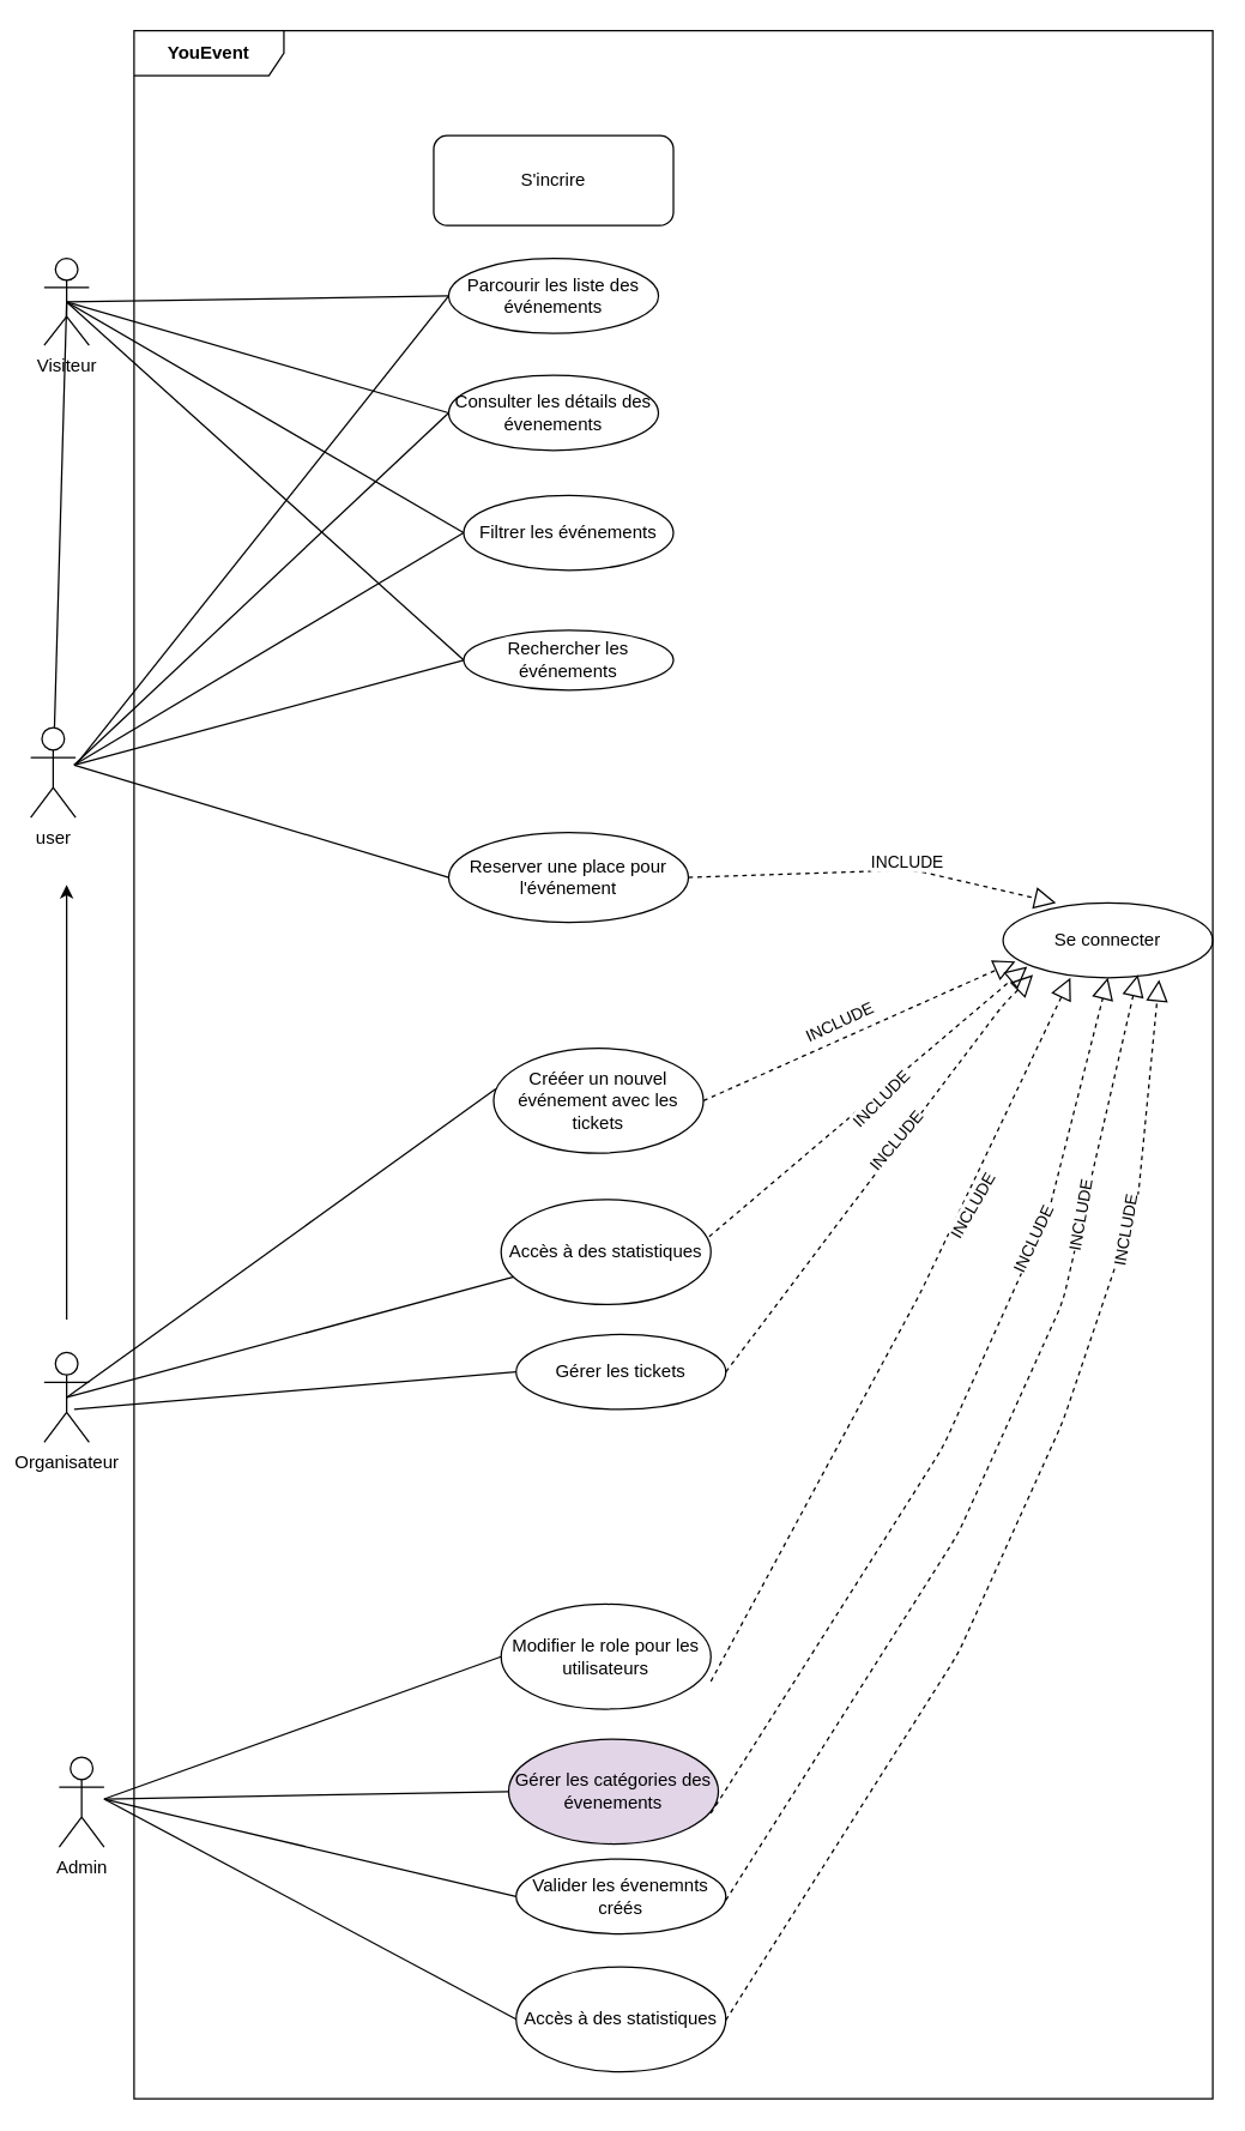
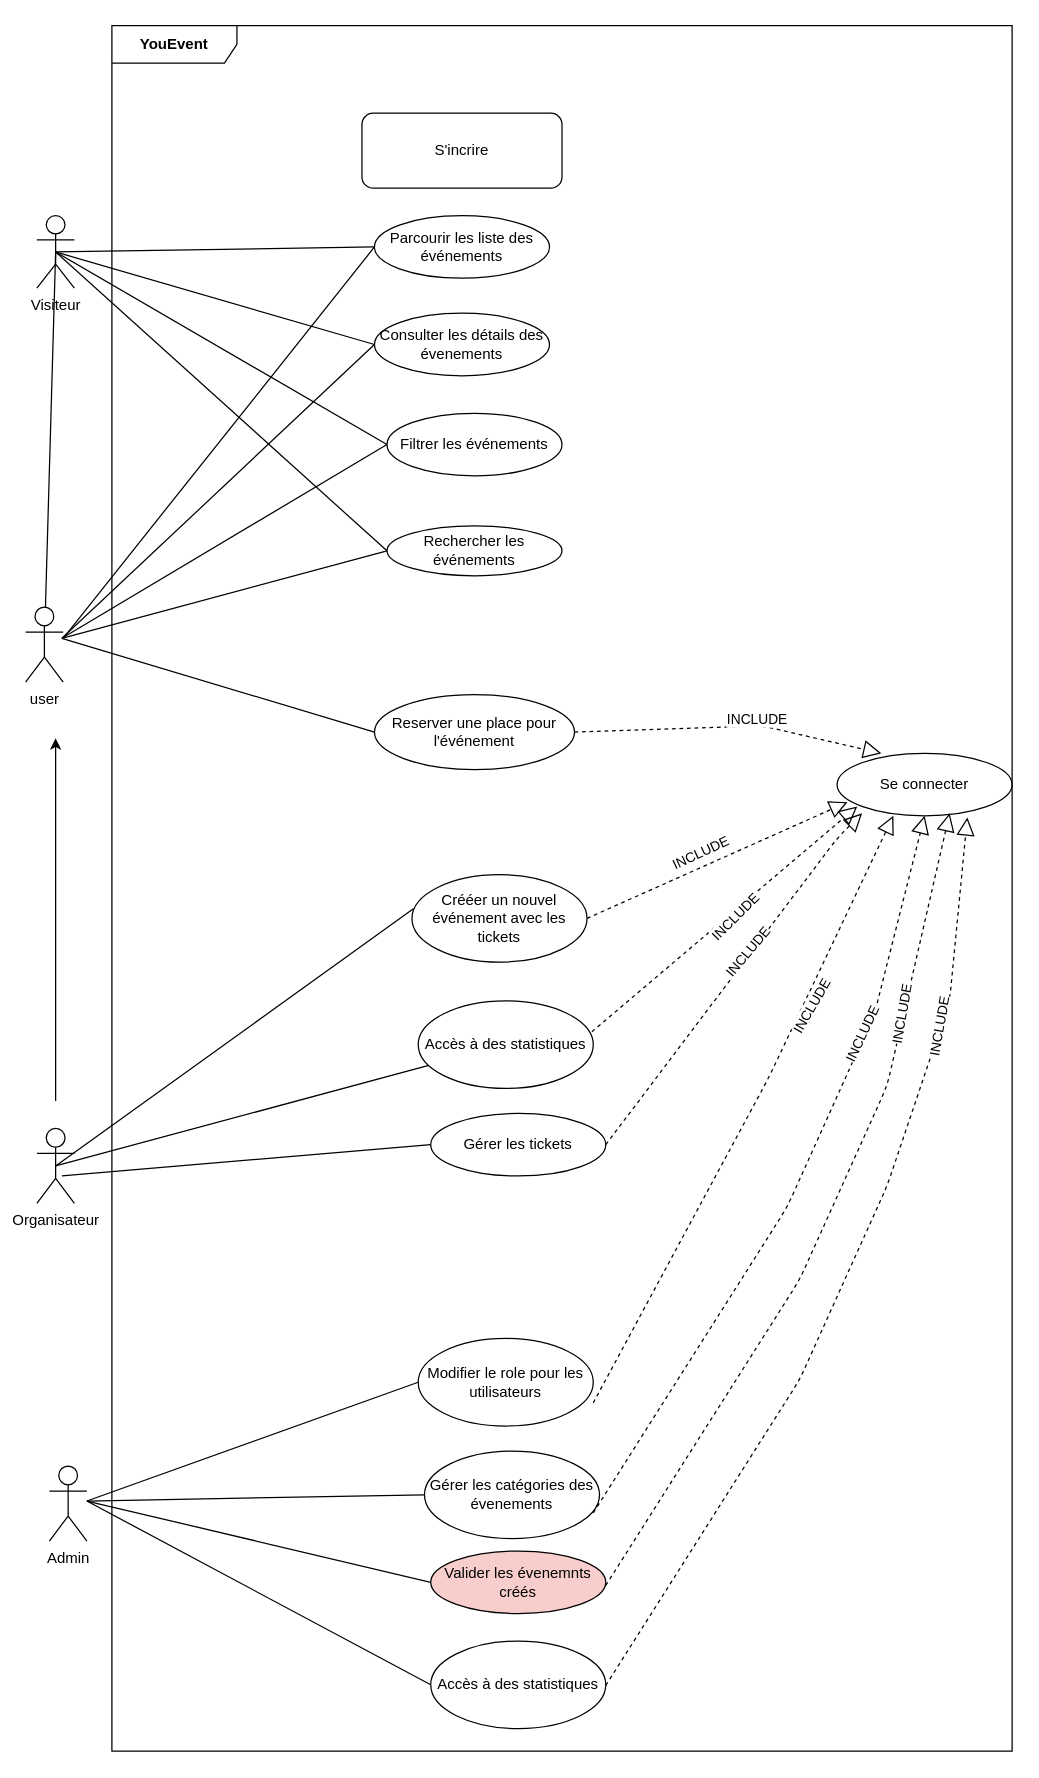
  <mxCell id="0" />
  <mxCell id="1" parent="0" />
  <mxCell id="2" value="Visiteur" style="shape=umlActor;verticalLabelPosition=bottom;verticalAlign=top;html=1;" vertex="1" parent="1"><mxGeometry x="29" y="172" width="30" height="58" as="geometry" /></mxCell>
  <mxCell id="3" value="Parcourir les liste des événements" style="ellipse;whiteSpace=wrap;html=1;" vertex="1" parent="1"><mxGeometry x="299" y="172" width="140" height="50" as="geometry" /></mxCell>
  <mxCell id="4" value="Consulter les détails des évenements" style="ellipse;whiteSpace=wrap;html=1;" vertex="1" parent="1"><mxGeometry x="299" y="250" width="140" height="50" as="geometry" /></mxCell>
  <mxCell id="5" value="Gérer les tickets" style="ellipse;whiteSpace=wrap;html=1;" vertex="1" parent="1"><mxGeometry x="344" y="890" width="140" height="50" as="geometry" /></mxCell>
  <mxCell id="6" value="Filtrer les événements" style="ellipse;whiteSpace=wrap;html=1;" vertex="1" parent="1"><mxGeometry x="309" y="330" width="140" height="50" as="geometry" /></mxCell>
  <mxCell id="7" value="Se connecter" style="ellipse;whiteSpace=wrap;html=1;" vertex="1" parent="1"><mxGeometry x="669" y="602" width="140" height="50" as="geometry" /></mxCell>
  <mxCell id="8" value="user" style="shape=umlActor;verticalLabelPosition=bottom;verticalAlign=top;html=1;" vertex="1" parent="1"><mxGeometry x="20" y="485" width="30" height="60" as="geometry" /></mxCell>
  <mxCell id="9" value="Rechercher les événements" style="ellipse;whiteSpace=wrap;html=1;" vertex="1" parent="1"><mxGeometry x="309" y="420" width="140" height="40" as="geometry" /></mxCell>
  <mxCell id="10" value="Reserver une place pour l'événement" style="ellipse;whiteSpace=wrap;html=1;" vertex="1" parent="1"><mxGeometry x="299" y="555" width="160" height="60" as="geometry" /></mxCell>
  <mxCell id="11" value="Organisateur" style="shape=umlActor;verticalLabelPosition=bottom;verticalAlign=top;html=1;" vertex="1" parent="1"><mxGeometry x="29" y="902" width="30" height="60" as="geometry" /></mxCell>
  <mxCell id="12" value="Crééer un nouvel événement avec les tickets" style="ellipse;whiteSpace=wrap;html=1;" vertex="1" parent="1"><mxGeometry x="329" y="699" width="140" height="70" as="geometry" /></mxCell>
  <mxCell id="13" value="Accès à des statistiques" style="ellipse;whiteSpace=wrap;html=1;" vertex="1" parent="1"><mxGeometry x="334" y="800" width="140" height="70" as="geometry" /></mxCell>
  <mxCell id="14" value="" style="endArrow=none;html=1;exitX=0.5;exitY=0.5;exitDx=0;exitDy=0;exitPerimeter=0;entryX=0.01;entryY=0.388;entryDx=0;entryDy=0;entryPerimeter=0;" edge="1" parent="1" source="11" target="12"><mxGeometry width="50" height="50" relative="1" as="geometry"><mxPoint x="89" y="962" as="sourcePoint" /><mxPoint x="139" y="912" as="targetPoint" /></mxGeometry></mxCell>
  <mxCell id="15" value="" style="endArrow=none;html=1;exitX=0.5;exitY=0.5;exitDx=0;exitDy=0;exitPerimeter=0;" edge="1" parent="1" source="11" target="13"><mxGeometry width="50" height="50" relative="1" as="geometry"><mxPoint x="54" y="1142" as="sourcePoint" /><mxPoint x="355.4" y="1049.16" as="targetPoint" /></mxGeometry></mxCell>
  <mxCell id="16" value="" style="endArrow=none;html=1;entryX=0;entryY=0.5;entryDx=0;entryDy=0;exitX=0.5;exitY=0.5;exitDx=0;exitDy=0;exitPerimeter=0;" edge="1" parent="1" source="2" target="9"><mxGeometry width="50" height="50" relative="1" as="geometry"><mxPoint x="89" y="612" as="sourcePoint" /><mxPoint x="139" y="562" as="targetPoint" /></mxGeometry></mxCell>
  <mxCell id="17" value="" style="endArrow=none;html=1;entryX=0;entryY=0.5;entryDx=0;entryDy=0;" edge="1" parent="1" target="10"><mxGeometry width="50" height="50" relative="1" as="geometry"><mxPoint x="49" y="510" as="sourcePoint" /><mxPoint x="339" y="452" as="targetPoint" /></mxGeometry></mxCell>
  <mxCell id="18" value="" style="endArrow=none;html=1;entryX=0;entryY=0.5;entryDx=0;entryDy=0;exitX=0.5;exitY=0.5;exitDx=0;exitDy=0;exitPerimeter=0;" edge="1" parent="1" source="2" target="3"><mxGeometry width="50" height="50" relative="1" as="geometry"><mxPoint x="89" y="262" as="sourcePoint" /><mxPoint x="139" y="212" as="targetPoint" /></mxGeometry></mxCell>
  <mxCell id="19" value="" style="endArrow=none;html=1;exitX=0.5;exitY=0.5;exitDx=0;exitDy=0;exitPerimeter=0;entryX=0;entryY=0.5;entryDx=0;entryDy=0;" edge="1" parent="1" source="2" target="4"><mxGeometry width="50" height="50" relative="1" as="geometry"><mxPoint x="54" y="212" as="sourcePoint" /><mxPoint x="339" y="97" as="targetPoint" /></mxGeometry></mxCell>
  <mxCell id="20" value="" style="endArrow=none;html=1;entryX=0;entryY=0.5;entryDx=0;entryDy=0;" edge="1" parent="1" target="5"><mxGeometry width="50" height="50" relative="1" as="geometry"><mxPoint x="49" y="940" as="sourcePoint" /><mxPoint x="344.644" y="166.835" as="targetPoint" /></mxGeometry></mxCell>
  <mxCell id="21" value="" style="endArrow=none;html=1;entryX=0;entryY=0.5;entryDx=0;entryDy=0;exitX=0.5;exitY=0.5;exitDx=0;exitDy=0;exitPerimeter=0;" edge="1" parent="1" source="2" target="6"><mxGeometry width="50" height="50" relative="1" as="geometry"><mxPoint x="49" y="512" as="sourcePoint" /><mxPoint x="350.84" y="283.088" as="targetPoint" /></mxGeometry></mxCell>
  <mxCell id="22" value="" style="endArrow=block;dashed=1;endFill=0;endSize=12;html=1;exitX=1;exitY=0.5;exitDx=0;exitDy=0;" edge="1" parent="1" source="5"><mxGeometry width="160" relative="1" as="geometry"><mxPoint x="479" y="162" as="sourcePoint" /><mxPoint x="689" y="650" as="targetPoint" /><Array as="points"><mxPoint x="669" y="670" /></Array></mxGeometry></mxCell>
  <mxCell id="23" value="" style="endArrow=block;dashed=1;endFill=0;endSize=12;html=1;exitX=1;exitY=0.5;exitDx=0;exitDy=0;" edge="1" parent="1" source="10"><mxGeometry width="160" relative="1" as="geometry"><mxPoint x="484" y="487.6" as="sourcePoint" /><mxPoint x="704.33" y="602.002" as="targetPoint" /><Array as="points"><mxPoint x="609" y="580" /></Array></mxGeometry></mxCell>
  <mxCell id="24" value="" style="endArrow=block;dashed=1;endFill=0;endSize=12;html=1;exitX=1;exitY=0.5;exitDx=0;exitDy=0;entryX=0.059;entryY=0.781;entryDx=0;entryDy=0;entryPerimeter=0;" edge="1" parent="1" source="12" target="7"><mxGeometry width="160" relative="1" as="geometry"><mxPoint x="484" y="917" as="sourcePoint" /><mxPoint x="729" y="662" as="targetPoint" /></mxGeometry></mxCell>
  <mxCell id="25" value="" style="endArrow=block;dashed=1;endFill=0;endSize=12;html=1;exitX=0.992;exitY=0.353;exitDx=0;exitDy=0;exitPerimeter=0;entryX=0.115;entryY=0.85;entryDx=0;entryDy=0;entryPerimeter=0;" edge="1" parent="1" source="13" target="7"><mxGeometry width="160" relative="1" as="geometry"><mxPoint x="494" y="1057" as="sourcePoint" /><mxPoint x="758.96" y="652" as="targetPoint" /></mxGeometry></mxCell>
  <mxCell id="26" value="" style="endArrow=classic;html=1;" edge="1" parent="1"><mxGeometry width="50" height="50" relative="1" as="geometry"><mxPoint x="44" y="880" as="sourcePoint" /><mxPoint x="44" y="590" as="targetPoint" /></mxGeometry></mxCell>
  <mxCell id="27" value="YouEvent" style="shape=umlFrame;whiteSpace=wrap;html=1;width=100;height=30;fontStyle=1" vertex="1" parent="1"><mxGeometry x="89" y="20" width="720" height="1380" as="geometry" /></mxCell>
  <mxCell id="28" value="Admin" style="shape=umlActor;verticalLabelPosition=bottom;verticalAlign=top;html=1;" vertex="1" parent="1"><mxGeometry x="39" y="1172" width="30" height="60" as="geometry" /></mxCell>
- <mxCell id="29" value="Valider les évenemnts créés" style="ellipse;whiteSpace=wrap;html=1;" vertex="1" parent="1"><mxGeometry x="344" y="1240" width="140" height="50" as="geometry" /></mxCell>
+ <mxCell id="29" value="Valider les évenemnts créés" style="ellipse;whiteSpace=wrap;html=1;fillColor=#f8cecc;" vertex="1" parent="1"><mxGeometry x="344" y="1240" width="140" height="50" as="geometry" /></mxCell>
  <mxCell id="30" value="Modifier le role pour les utilisateurs" style="ellipse;whiteSpace=wrap;html=1;" vertex="1" parent="1"><mxGeometry x="334" y="1070" width="140" height="70" as="geometry" /></mxCell>
- <mxCell id="31" value="Gérer les catégories des évenements" style="ellipse;whiteSpace=wrap;html=1;fillColor=#e1d5e7;" vertex="1" parent="1"><mxGeometry x="339" y="1160" width="140" height="70" as="geometry" /></mxCell>
+ <mxCell id="31" value="Gérer les catégories des évenements" style="ellipse;whiteSpace=wrap;html=1;" vertex="1" parent="1"><mxGeometry x="339" y="1160" width="140" height="70" as="geometry" /></mxCell>
  <mxCell id="32" value="Accès à des statistiques" style="ellipse;whiteSpace=wrap;html=1;" vertex="1" parent="1"><mxGeometry x="344" y="1312" width="140" height="70" as="geometry" /></mxCell>
  <mxCell id="33" value="" style="endArrow=none;html=1;entryX=0;entryY=0.5;entryDx=0;entryDy=0;" edge="1" parent="1" target="30"><mxGeometry width="50" height="50" relative="1" as="geometry"><mxPoint x="69" y="1200" as="sourcePoint" /><mxPoint x="355.4" y="1032" as="targetPoint" /></mxGeometry></mxCell>
  <mxCell id="34" value="" style="endArrow=none;html=1;entryX=0;entryY=0.5;entryDx=0;entryDy=0;" edge="1" parent="1" target="31"><mxGeometry width="50" height="50" relative="1" as="geometry"><mxPoint x="69" y="1200" as="sourcePoint" /><mxPoint x="349" y="1135" as="targetPoint" /></mxGeometry></mxCell>
  <mxCell id="35" value="" style="endArrow=none;html=1;entryX=0;entryY=0.5;entryDx=0;entryDy=0;" edge="1" parent="1" target="29"><mxGeometry width="50" height="50" relative="1" as="geometry"><mxPoint x="69" y="1200" as="sourcePoint" /><mxPoint x="349" y="1205" as="targetPoint" /></mxGeometry></mxCell>
  <mxCell id="36" value="" style="endArrow=none;html=1;entryX=0;entryY=0.5;entryDx=0;entryDy=0;" edge="1" parent="1" target="32"><mxGeometry width="50" height="50" relative="1" as="geometry"><mxPoint x="69" y="1200" as="sourcePoint" /><mxPoint x="339" y="1340" as="targetPoint" /></mxGeometry></mxCell>
  <mxCell id="37" value="" style="endArrow=block;dashed=1;endFill=0;endSize=12;html=1;exitX=1;exitY=0.5;exitDx=0;exitDy=0;" edge="1" parent="1"><mxGeometry width="160" relative="1" as="geometry"><mxPoint x="474" y="1121.5" as="sourcePoint" /><mxPoint x="714" y="652" as="targetPoint" /><Array as="points"><mxPoint x="614" y="862" /></Array></mxGeometry></mxCell>
  <mxCell id="38" value="" style="endArrow=block;dashed=1;endFill=0;endSize=12;html=1;exitX=1;exitY=0.5;exitDx=0;exitDy=0;entryX=0.5;entryY=1;entryDx=0;entryDy=0;" edge="1" parent="1" target="7"><mxGeometry width="160" relative="1" as="geometry"><mxPoint x="474" y="1209.5" as="sourcePoint" /><mxPoint x="714" y="740" as="targetPoint" /><Array as="points"><mxPoint x="629" y="965" /><mxPoint x="699" y="810" /></Array></mxGeometry></mxCell>
  <mxCell id="39" value="" style="endArrow=block;dashed=1;endFill=0;endSize=12;html=1;exitX=1;exitY=0.5;exitDx=0;exitDy=0;entryX=0.643;entryY=0.96;entryDx=0;entryDy=0;entryPerimeter=0;" edge="1" parent="1" target="7"><mxGeometry width="160" relative="1" as="geometry"><mxPoint x="484" y="1267.5" as="sourcePoint" /><mxPoint x="749" y="710" as="targetPoint" /><Array as="points"><mxPoint x="639" y="1023" /><mxPoint x="709" y="868" /></Array></mxGeometry></mxCell>
  <mxCell id="40" value="" style="endArrow=block;dashed=1;endFill=0;endSize=12;html=1;exitX=1;exitY=0.5;exitDx=0;exitDy=0;entryX=0.744;entryY=1.025;entryDx=0;entryDy=0;entryPerimeter=0;" edge="1" parent="1" target="7"><mxGeometry width="160" relative="1" as="geometry"><mxPoint x="484" y="1347.5" as="sourcePoint" /><mxPoint x="749" y="790" as="targetPoint" /><Array as="points"><mxPoint x="639" y="1103" /><mxPoint x="709" y="948" /><mxPoint x="759" y="800" /></Array></mxGeometry></mxCell>
  <mxCell id="41" value="INCLUDE" style="edgeLabel;html=1;align=center;verticalAlign=middle;resizable=0;points=[];rotation=0;" vertex="1" connectable="0" parent="1"><mxGeometry x="619.001" y="590.002" as="geometry"><mxPoint x="-14.83" y="-15.687" as="offset" /></mxGeometry></mxCell>
  <mxCell id="42" value="INCLUDE" style="edgeLabel;html=1;align=center;verticalAlign=middle;resizable=0;points=[];rotation=-25;" vertex="1" connectable="0" parent="1"><mxGeometry x="579.001" y="690.002" as="geometry"><mxPoint x="-14.83" y="-15.687" as="offset" /></mxGeometry></mxCell>
  <mxCell id="43" value="INCLUDE" style="edgeLabel;html=1;align=center;verticalAlign=middle;resizable=0;points=[];rotation=-45;" vertex="1" connectable="0" parent="1"><mxGeometry x="609.001" y="734.002" as="geometry"><mxPoint x="-14.83" y="-15.687" as="offset" /></mxGeometry></mxCell>
  <mxCell id="44" value="INCLUDE" style="edgeLabel;html=1;align=center;verticalAlign=middle;resizable=0;points=[];rotation=-50;" vertex="1" connectable="0" parent="1"><mxGeometry x="619.001" y="760.002" as="geometry"><mxPoint x="-14.83" y="-15.687" as="offset" /></mxGeometry></mxCell>
  <mxCell id="45" value="INCLUDE" style="edgeLabel;html=1;align=center;verticalAlign=middle;resizable=0;points=[];rotation=-60;" vertex="1" connectable="0" parent="1"><mxGeometry x="669.001" y="800.002" as="geometry"><mxPoint x="-14.83" y="-15.687" as="offset" /></mxGeometry></mxCell>
  <mxCell id="46" value="INCLUDE" style="edgeLabel;html=1;align=center;verticalAlign=middle;resizable=0;points=[];rotation=-65;" vertex="1" connectable="0" parent="1"><mxGeometry x="709.001" y="820.002" as="geometry"><mxPoint x="-14.83" y="-15.687" as="offset" /></mxGeometry></mxCell>
  <mxCell id="47" value="INCLUDE" style="edgeLabel;html=1;align=center;verticalAlign=middle;resizable=0;points=[];rotation=-80;" vertex="1" connectable="0" parent="1"><mxGeometry x="739.001" y="800.002" as="geometry"><mxPoint x="-14.83" y="-15.687" as="offset" /></mxGeometry></mxCell>
  <mxCell id="48" value="INCLUDE" style="edgeLabel;html=1;align=center;verticalAlign=middle;resizable=0;points=[];rotation=-80;" vertex="1" connectable="0" parent="1"><mxGeometry x="769.001" y="810.002" as="geometry"><mxPoint x="-14.83" y="-15.687" as="offset" /></mxGeometry></mxCell>
  <mxCell id="49" value="S'incrire" style="whiteSpace=wrap;html=1;rounded=1;" vertex="1" parent="1"><mxGeometry x="289" y="90" width="160" height="60" as="geometry" /></mxCell>
  <mxCell id="50" value="" style="endArrow=none;html=1;exitX=0.5;exitY=0.5;exitDx=0;exitDy=0;exitPerimeter=0;" edge="1" parent="1" source="2" target="8"><mxGeometry width="50" height="50" relative="1" as="geometry"><mxPoint x="45" y="525" as="sourcePoint" /><mxPoint x="319" y="550" as="targetPoint" /></mxGeometry></mxCell>
  <mxCell id="51" value="" style="endArrow=none;html=1;exitX=0.5;exitY=0.5;exitDx=0;exitDy=0;exitPerimeter=0;entryX=0;entryY=0.5;entryDx=0;entryDy=0;" edge="1" parent="1" target="3"><mxGeometry width="50" height="50" relative="1" as="geometry"><mxPoint x="50" y="510" as="sourcePoint" /><mxPoint x="324" y="535" as="targetPoint" /></mxGeometry></mxCell>
  <mxCell id="52" value="" style="endArrow=none;html=1;entryX=0;entryY=0.5;entryDx=0;entryDy=0;" edge="1" parent="1" target="4"><mxGeometry width="50" height="50" relative="1" as="geometry"><mxPoint x="49" y="510" as="sourcePoint" /><mxPoint x="339" y="97" as="targetPoint" /></mxGeometry></mxCell>
  <mxCell id="53" value="" style="endArrow=none;html=1;entryX=0;entryY=0.5;entryDx=0;entryDy=0;" edge="1" parent="1" target="6"><mxGeometry width="50" height="50" relative="1" as="geometry"><mxPoint x="49" y="510" as="sourcePoint" /><mxPoint x="339" y="230" as="targetPoint" /></mxGeometry></mxCell>
  <mxCell id="54" value="" style="endArrow=none;html=1;entryX=0;entryY=0.5;entryDx=0;entryDy=0;" edge="1" parent="1" target="9"><mxGeometry width="50" height="50" relative="1" as="geometry"><mxPoint x="49" y="510" as="sourcePoint" /><mxPoint x="349" y="240" as="targetPoint" /></mxGeometry></mxCell>
